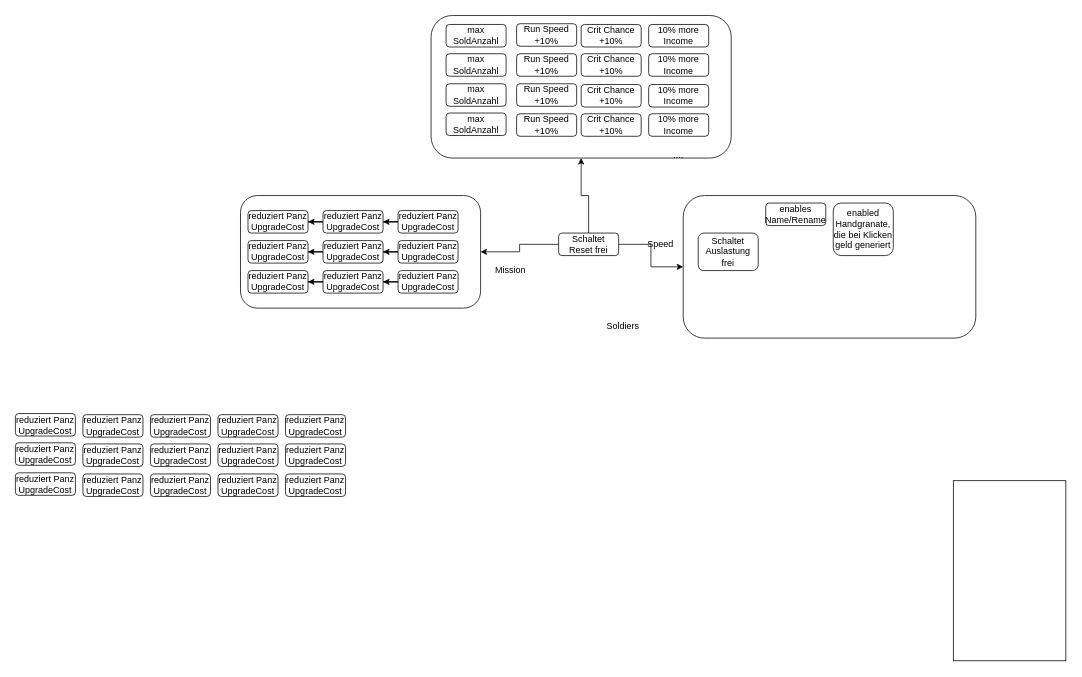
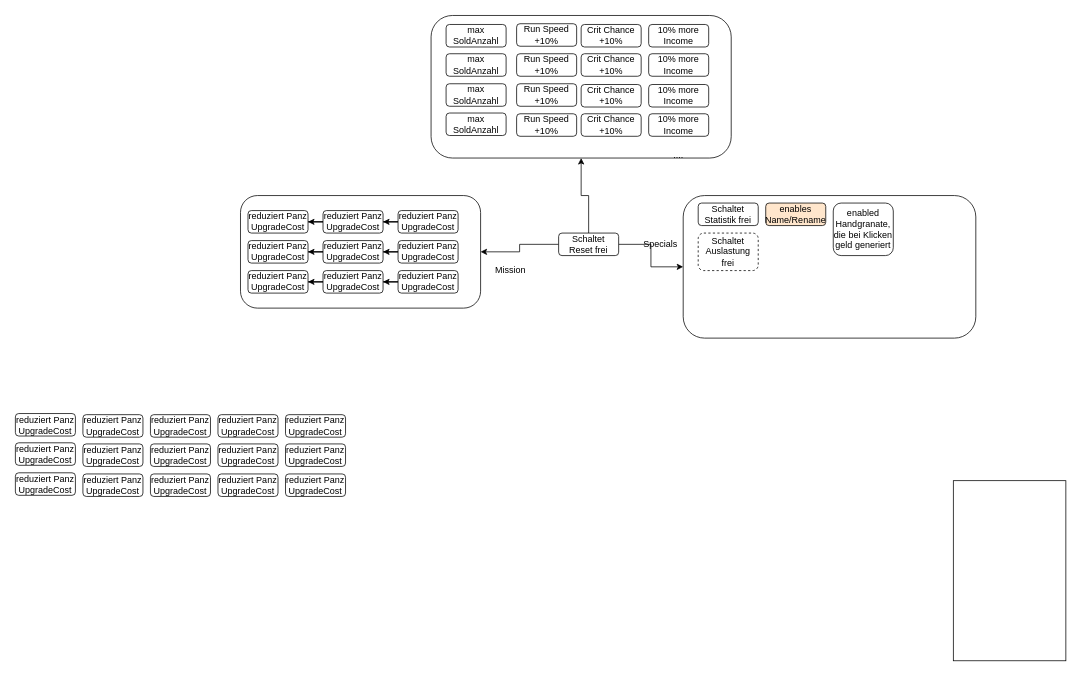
  <mxCell id="0" />
  <mxCell id="1" parent="0" />
  <mxCell id="2" value="" style="rounded=1;whiteSpace=wrap;html=1;" vertex="1" parent="1"><mxGeometry x="910" y="260" width="390" height="190" as="geometry" /></mxCell>
  <mxCell id="3" value="" style="rounded=1;whiteSpace=wrap;html=1;" vertex="1" parent="1"><mxGeometry x="574" y="20" width="400" height="190" as="geometry" /></mxCell>
  <mxCell id="4" value="" style="rounded=1;whiteSpace=wrap;html=1;" vertex="1" parent="1"><mxGeometry x="320" y="260" width="320" height="150" as="geometry" /></mxCell>
- <mxCell id="5" value="enables Name/Rename" style="rounded=1;whiteSpace=wrap;html=1;" vertex="1" parent="1"><mxGeometry x="1020" y="270" width="80" height="30" as="geometry" /></mxCell>
+ <mxCell id="5" value="enables Name/Rename" style="rounded=1;whiteSpace=wrap;html=1;fillColor=#ffe6cc;" vertex="1" parent="1"><mxGeometry x="1020" y="270" width="80" height="30" as="geometry" /></mxCell>
  <mxCell id="6" value="max SoldAnzahl" style="rounded=1;whiteSpace=wrap;html=1;" vertex="1" parent="1"><mxGeometry x="594" y="32" width="80" height="30" as="geometry" /></mxCell>
  <mxCell id="7" value="max SoldAnzahl" style="rounded=1;whiteSpace=wrap;html=1;" vertex="1" parent="1"><mxGeometry x="594" y="71" width="80" height="30" as="geometry" /></mxCell>
  <mxCell id="8" value="max SoldAnzahl" style="rounded=1;whiteSpace=wrap;html=1;" vertex="1" parent="1"><mxGeometry x="594" y="111" width="80" height="30" as="geometry" /></mxCell>
  <mxCell id="9" value="max SoldAnzahl" style="rounded=1;whiteSpace=wrap;html=1;" vertex="1" parent="1"><mxGeometry x="594" y="150" width="80" height="30" as="geometry" /></mxCell>
  <mxCell id="10" value="Run Speed +10%" style="rounded=1;whiteSpace=wrap;html=1;" vertex="1" parent="1"><mxGeometry x="688" y="31" width="80" height="30" as="geometry" /></mxCell>
  <mxCell id="11" value="Run Speed +10%" style="rounded=1;whiteSpace=wrap;html=1;" vertex="1" parent="1"><mxGeometry x="688" y="71" width="80" height="30" as="geometry" /></mxCell>
  <mxCell id="12" value="Run Speed +10%" style="rounded=1;whiteSpace=wrap;html=1;" vertex="1" parent="1"><mxGeometry x="688" y="111" width="80" height="30" as="geometry" /></mxCell>
  <mxCell id="13" value="Run Speed +10%" style="rounded=1;whiteSpace=wrap;html=1;" vertex="1" parent="1"><mxGeometry x="688" y="151" width="80" height="30" as="geometry" /></mxCell>
  <mxCell id="14" value="Crit Chance +10%" style="rounded=1;whiteSpace=wrap;html=1;" vertex="1" parent="1"><mxGeometry x="774" y="32" width="80" height="30" as="geometry" /></mxCell>
  <mxCell id="15" value="Crit Chance +10%" style="rounded=1;whiteSpace=wrap;html=1;" vertex="1" parent="1"><mxGeometry x="774" y="71" width="80" height="30" as="geometry" /></mxCell>
  <mxCell id="16" value="Crit Chance +10%" style="rounded=1;whiteSpace=wrap;html=1;" vertex="1" parent="1"><mxGeometry x="774" y="112" width="80" height="30" as="geometry" /></mxCell>
  <mxCell id="17" value="Crit Chance +10%" style="rounded=1;whiteSpace=wrap;html=1;" vertex="1" parent="1"><mxGeometry x="774" y="151" width="80" height="30" as="geometry" /></mxCell>
- <mxCell id="19" value="Schaltet Auslastung frei" style="rounded=1;whiteSpace=wrap;html=1;" vertex="1" parent="1"><mxGeometry x="930" y="310" width="80" height="50" as="geometry" /></mxCell>
+ <mxCell id="18" value="Schaltet Statistik frei" style="rounded=1;whiteSpace=wrap;html=1;" vertex="1" parent="1"><mxGeometry x="930" y="270" width="80" height="30" as="geometry" /></mxCell>
+ <mxCell id="19" value="Schaltet Auslastung frei" style="rounded=1;whiteSpace=wrap;html=1;dashed=1;" vertex="1" parent="1"><mxGeometry x="930" y="310" width="80" height="50" as="geometry" /></mxCell>
  <mxCell id="20" value="enabled Handgranate, die bei Klicken geld generiert" style="rounded=1;whiteSpace=wrap;html=1;" vertex="1" parent="1"><mxGeometry x="1110" y="270" width="80" height="70" as="geometry" /></mxCell>
  <mxCell id="21" value="10% more Income" style="rounded=1;whiteSpace=wrap;html=1;" vertex="1" parent="1"><mxGeometry x="864" y="32" width="80" height="30" as="geometry" /></mxCell>
  <mxCell id="22" value="10% more Income" style="rounded=1;whiteSpace=wrap;html=1;" vertex="1" parent="1"><mxGeometry x="864" y="71" width="80" height="30" as="geometry" /></mxCell>
  <mxCell id="23" value="10% more Income" style="rounded=1;whiteSpace=wrap;html=1;" vertex="1" parent="1"><mxGeometry x="864" y="112" width="80" height="30" as="geometry" /></mxCell>
  <mxCell id="24" value="10% more Income" style="rounded=1;whiteSpace=wrap;html=1;" vertex="1" parent="1"><mxGeometry x="864" y="151" width="80" height="30" as="geometry" /></mxCell>
  <mxCell id="25" value="...." style="text;html=1;align=center;verticalAlign=middle;whiteSpace=wrap;rounded=0;" vertex="1" parent="1"><mxGeometry x="874" y="191" width="60" height="30" as="geometry" /></mxCell>
  <mxCell id="26" style="edgeStyle=orthogonalEdgeStyle;rounded=0;orthogonalLoop=1;jettySize=auto;html=1;" edge="1" parent="1" source="27" target="29"><mxGeometry relative="1" as="geometry" /></mxCell>
  <mxCell id="27" value="reduziert Panz UpgradeCost" style="rounded=1;whiteSpace=wrap;html=1;" vertex="1" parent="1"><mxGeometry x="530" y="280" width="80" height="30" as="geometry" /></mxCell>
  <mxCell id="28" style="edgeStyle=orthogonalEdgeStyle;rounded=0;orthogonalLoop=1;jettySize=auto;html=1;" edge="1" parent="1" source="29" target="30"><mxGeometry relative="1" as="geometry" /></mxCell>
  <mxCell id="29" value="reduziert Panz UpgradeCost" style="rounded=1;whiteSpace=wrap;html=1;" vertex="1" parent="1"><mxGeometry x="430" y="280" width="80" height="30" as="geometry" /></mxCell>
  <mxCell id="30" value="reduziert Panz UpgradeCost" style="rounded=1;whiteSpace=wrap;html=1;" vertex="1" parent="1"><mxGeometry x="330" y="280" width="80" height="30" as="geometry" /></mxCell>
  <mxCell id="31" value="reduziert Panz UpgradeCost" style="rounded=1;whiteSpace=wrap;html=1;" vertex="1" parent="1"><mxGeometry x="380" y="552" width="80" height="30" as="geometry" /></mxCell>
  <mxCell id="32" value="reduziert Panz UpgradeCost" style="rounded=1;whiteSpace=wrap;html=1;" vertex="1" parent="1"><mxGeometry x="380" y="591" width="80" height="30" as="geometry" /></mxCell>
  <mxCell id="33" value="reduziert Panz UpgradeCost" style="rounded=1;whiteSpace=wrap;html=1;" vertex="1" parent="1"><mxGeometry x="380" y="631" width="80" height="30" as="geometry" /></mxCell>
  <mxCell id="34" value="reduziert Panz UpgradeCost" style="rounded=1;whiteSpace=wrap;html=1;" vertex="1" parent="1"><mxGeometry x="290" y="552" width="80" height="30" as="geometry" /></mxCell>
  <mxCell id="35" value="reduziert Panz UpgradeCost" style="rounded=1;whiteSpace=wrap;html=1;" vertex="1" parent="1"><mxGeometry x="290" y="591" width="80" height="30" as="geometry" /></mxCell>
  <mxCell id="36" value="reduziert Panz UpgradeCost" style="rounded=1;whiteSpace=wrap;html=1;" vertex="1" parent="1"><mxGeometry x="290" y="631" width="80" height="30" as="geometry" /></mxCell>
  <mxCell id="37" value="reduziert Panz UpgradeCost" style="rounded=1;whiteSpace=wrap;html=1;" vertex="1" parent="1"><mxGeometry x="200" y="552" width="80" height="30" as="geometry" /></mxCell>
  <mxCell id="38" value="reduziert Panz UpgradeCost" style="rounded=1;whiteSpace=wrap;html=1;" vertex="1" parent="1"><mxGeometry x="200" y="591" width="80" height="30" as="geometry" /></mxCell>
  <mxCell id="39" value="reduziert Panz UpgradeCost" style="rounded=1;whiteSpace=wrap;html=1;" vertex="1" parent="1"><mxGeometry x="200" y="631" width="80" height="30" as="geometry" /></mxCell>
  <mxCell id="40" value="reduziert Panz UpgradeCost" style="rounded=1;whiteSpace=wrap;html=1;" vertex="1" parent="1"><mxGeometry x="110" y="552" width="80" height="30" as="geometry" /></mxCell>
  <mxCell id="41" value="reduziert Panz UpgradeCost" style="rounded=1;whiteSpace=wrap;html=1;" vertex="1" parent="1"><mxGeometry x="110" y="591" width="80" height="30" as="geometry" /></mxCell>
  <mxCell id="42" value="reduziert Panz UpgradeCost" style="rounded=1;whiteSpace=wrap;html=1;" vertex="1" parent="1"><mxGeometry x="110" y="631" width="80" height="30" as="geometry" /></mxCell>
  <mxCell id="43" value="reduziert Panz UpgradeCost" style="rounded=1;whiteSpace=wrap;html=1;" vertex="1" parent="1"><mxGeometry x="20" y="550.5" width="80" height="30" as="geometry" /></mxCell>
  <mxCell id="44" value="reduziert Panz UpgradeCost" style="rounded=1;whiteSpace=wrap;html=1;" vertex="1" parent="1"><mxGeometry x="20" y="589.5" width="80" height="30" as="geometry" /></mxCell>
  <mxCell id="45" value="reduziert Panz UpgradeCost" style="rounded=1;whiteSpace=wrap;html=1;" vertex="1" parent="1"><mxGeometry x="20" y="629.5" width="80" height="30" as="geometry" /></mxCell>
  <mxCell id="46" style="edgeStyle=orthogonalEdgeStyle;rounded=0;orthogonalLoop=1;jettySize=auto;html=1;" edge="1" parent="1" source="49" target="4"><mxGeometry relative="1" as="geometry" /></mxCell>
  <mxCell id="47" style="edgeStyle=orthogonalEdgeStyle;rounded=0;orthogonalLoop=1;jettySize=auto;html=1;" edge="1" parent="1" source="49" target="2"><mxGeometry relative="1" as="geometry" /></mxCell>
  <mxCell id="48" style="edgeStyle=orthogonalEdgeStyle;rounded=0;orthogonalLoop=1;jettySize=auto;html=1;" edge="1" parent="1" source="49" target="3"><mxGeometry relative="1" as="geometry" /></mxCell>
  <mxCell id="49" value="Schaltet Reset frei" style="rounded=1;whiteSpace=wrap;html=1;" vertex="1" parent="1"><mxGeometry x="744" y="310" width="80" height="30" as="geometry" /></mxCell>
  <mxCell id="50" value="Mission" style="text;html=1;align=center;verticalAlign=middle;whiteSpace=wrap;rounded=0;" vertex="1" parent="1"><mxGeometry x="650" y="345" width="60" height="30" as="geometry" /></mxCell>
  <mxCell id="51" value="reduziert Panz UpgradeCost" style="rounded=1;whiteSpace=wrap;html=1;" vertex="1" parent="1"><mxGeometry x="530" y="320" width="80" height="30" as="geometry" /></mxCell>
  <mxCell id="52" style="edgeStyle=orthogonalEdgeStyle;rounded=0;orthogonalLoop=1;jettySize=auto;html=1;" edge="1" source="51" target="53" parent="1"><mxGeometry relative="1" as="geometry" /></mxCell>
  <mxCell id="53" value="reduziert Panz UpgradeCost" style="rounded=1;whiteSpace=wrap;html=1;" vertex="1" parent="1"><mxGeometry x="430" y="320" width="80" height="30" as="geometry" /></mxCell>
  <mxCell id="54" style="edgeStyle=orthogonalEdgeStyle;rounded=0;orthogonalLoop=1;jettySize=auto;html=1;" edge="1" source="53" target="55" parent="1"><mxGeometry relative="1" as="geometry" /></mxCell>
  <mxCell id="55" value="reduziert Panz UpgradeCost" style="rounded=1;whiteSpace=wrap;html=1;" vertex="1" parent="1"><mxGeometry x="330" y="320" width="80" height="30" as="geometry" /></mxCell>
  <mxCell id="56" value="reduziert Panz UpgradeCost" style="rounded=1;whiteSpace=wrap;html=1;" vertex="1" parent="1"><mxGeometry x="530" y="360" width="80" height="30" as="geometry" /></mxCell>
  <mxCell id="57" style="edgeStyle=orthogonalEdgeStyle;rounded=0;orthogonalLoop=1;jettySize=auto;html=1;" edge="1" source="56" target="58" parent="1"><mxGeometry relative="1" as="geometry" /></mxCell>
  <mxCell id="58" value="reduziert Panz UpgradeCost" style="rounded=1;whiteSpace=wrap;html=1;" vertex="1" parent="1"><mxGeometry x="430" y="360" width="80" height="30" as="geometry" /></mxCell>
  <mxCell id="59" style="edgeStyle=orthogonalEdgeStyle;rounded=0;orthogonalLoop=1;jettySize=auto;html=1;" edge="1" source="58" target="60" parent="1"><mxGeometry relative="1" as="geometry" /></mxCell>
  <mxCell id="60" value="reduziert Panz UpgradeCost" style="rounded=1;whiteSpace=wrap;html=1;" vertex="1" parent="1"><mxGeometry x="330" y="360" width="80" height="30" as="geometry" /></mxCell>
- <mxCell id="61" value="Soldiers" style="text;html=1;align=center;verticalAlign=middle;whiteSpace=wrap;rounded=0;" vertex="1" parent="1"><mxGeometry x="800" y="420" width="60" height="30" as="geometry" /></mxCell>
- <mxCell id="62" value="Speed" style="text;html=1;align=center;verticalAlign=middle;whiteSpace=wrap;rounded=0;" vertex="1" parent="1"><mxGeometry x="850" y="310" width="60" height="30" as="geometry" /></mxCell>
+ <mxCell id="62" value="Specials" style="text;html=1;align=center;verticalAlign=middle;whiteSpace=wrap;rounded=0;" vertex="1" parent="1"><mxGeometry x="850" y="310" width="60" height="30" as="geometry" /></mxCell>
  <mxCell id="63" value="" style="rounded=0;whiteSpace=wrap;html=1;" vertex="1" parent="1"><mxGeometry x="1270" y="640" width="150" height="240" as="geometry" /></mxCell>
